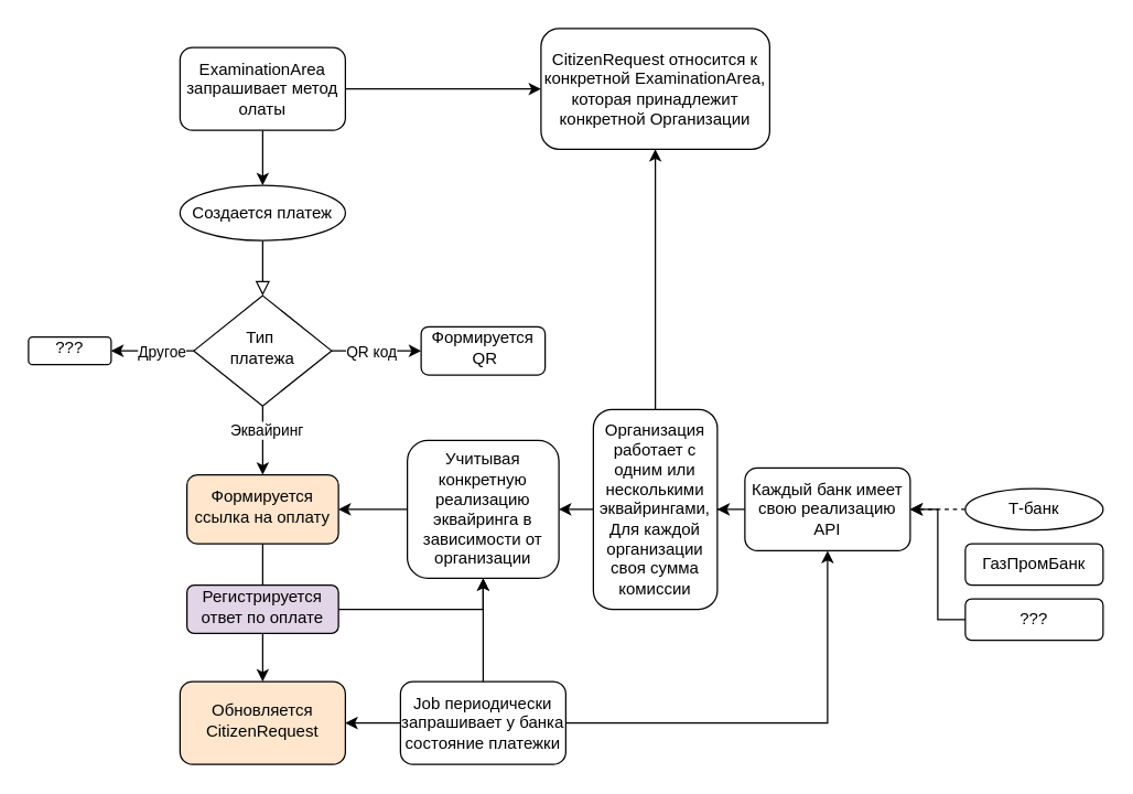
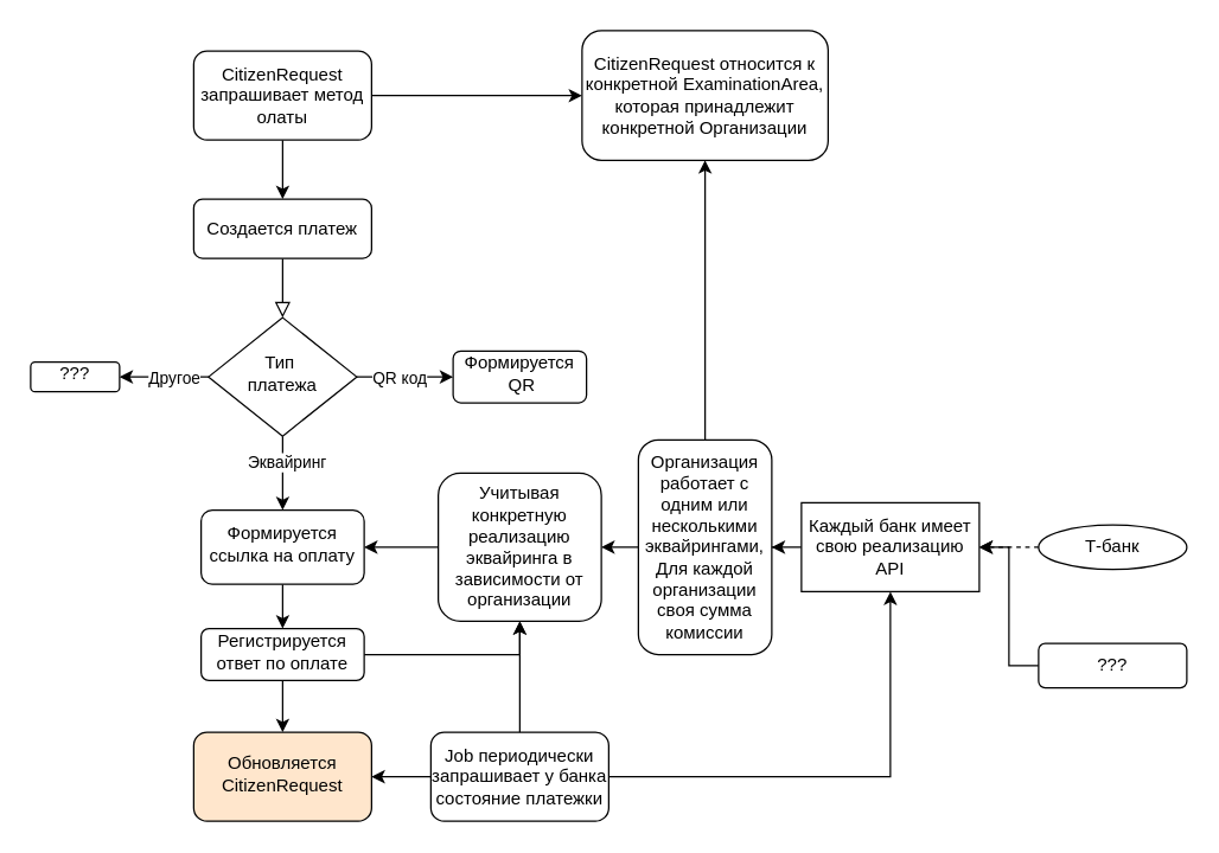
  <mxCell id="0" />
  <mxCell id="1" parent="0" />
  <mxCell id="2" value="" style="rounded=0;html=1;jettySize=auto;orthogonalLoop=1;fontSize=11;endArrow=block;endFill=0;endSize=8;strokeWidth=1;shadow=0;labelBackgroundColor=none;edgeStyle=orthogonalEdgeStyle;" parent="1" source="3" target="10" edge="1"><mxGeometry relative="1" as="geometry" /></mxCell>
- <mxCell id="3" value="Создается платеж" style="ellipse;whiteSpace=wrap;html=1;fontSize=12;glass=0;strokeWidth=1;shadow=0;" parent="1" vertex="1"><mxGeometry x="130" y="134" width="120" height="40" as="geometry" /></mxCell>
+ <mxCell id="3" value="Создается платеж" style="rounded=1;whiteSpace=wrap;html=1;fontSize=12;glass=0;strokeWidth=1;shadow=0;" parent="1" vertex="1"><mxGeometry x="130" y="134" width="120" height="40" as="geometry" /></mxCell>
  <mxCell id="4" value="" style="edgeStyle=orthogonalEdgeStyle;rounded=0;orthogonalLoop=1;jettySize=auto;html=1;" edge="1" parent="1" source="10" target="11"><mxGeometry relative="1" as="geometry" /></mxCell>
  <mxCell id="5" value="Другое" style="edgeLabel;html=1;align=center;verticalAlign=middle;resizable=0;points=[];" vertex="1" connectable="0" parent="4"><mxGeometry x="0.208" relative="1" as="geometry"><mxPoint x="12" as="offset" /></mxGeometry></mxCell>
  <mxCell id="6" value="" style="edgeStyle=orthogonalEdgeStyle;rounded=0;orthogonalLoop=1;jettySize=auto;html=1;" edge="1" parent="1" source="10" target="12"><mxGeometry relative="1" as="geometry" /></mxCell>
  <mxCell id="7" value="QR код" style="edgeLabel;html=1;align=center;verticalAlign=middle;resizable=0;points=[];" vertex="1" connectable="0" parent="6"><mxGeometry x="-0.351" relative="1" as="geometry"><mxPoint x="7" as="offset" /></mxGeometry></mxCell>
  <mxCell id="8" value="" style="edgeStyle=orthogonalEdgeStyle;rounded=0;orthogonalLoop=1;jettySize=auto;html=1;" edge="1" parent="1" source="10" target="14"><mxGeometry relative="1" as="geometry" /></mxCell>
  <mxCell id="9" value="Эквайринг" style="edgeLabel;html=1;align=center;verticalAlign=middle;resizable=0;points=[];" vertex="1" connectable="0" parent="8"><mxGeometry x="-0.33" y="2" relative="1" as="geometry"><mxPoint as="offset" /></mxGeometry></mxCell>
  <mxCell id="10" value="&lt;div&gt;Тип&amp;nbsp;&lt;/div&gt;&lt;div&gt;платежа&lt;/div&gt;" style="rhombus;whiteSpace=wrap;html=1;shadow=0;fontFamily=Helvetica;fontSize=12;align=center;strokeWidth=1;spacing=6;spacingTop=-4;" parent="1" vertex="1"><mxGeometry x="140" y="214" width="100" height="80" as="geometry" /></mxCell>
  <mxCell id="11" value="&lt;div&gt;???&lt;/div&gt;" style="rounded=1;whiteSpace=wrap;html=1;shadow=0;strokeWidth=1;spacing=6;spacingTop=-4;" vertex="1" parent="1"><mxGeometry x="20" y="244" width="60" height="20" as="geometry" /></mxCell>
  <mxCell id="12" value="&lt;div&gt;Формируется&lt;/div&gt;&lt;div&gt;&amp;nbsp;QR&lt;/div&gt;" style="rounded=1;whiteSpace=wrap;html=1;shadow=0;strokeWidth=1;spacing=6;spacingTop=-4;" vertex="1" parent="1"><mxGeometry x="305" y="236.5" width="90" height="35" as="geometry" /></mxCell>
- <mxCell id="13" value="" style="edgeStyle=orthogonalEdgeStyle;rounded=0;orthogonalLoop=1;jettySize=auto;html=1;endArrow=none;" edge="1" parent="1" source="14" target="17"><mxGeometry relative="1" as="geometry" /></mxCell>
- <mxCell id="14" value="Формируется ссылка на оплату" style="rounded=1;whiteSpace=wrap;html=1;shadow=0;strokeWidth=1;spacing=6;spacingTop=-4;fillColor=#ffe6cc;" vertex="1" parent="1"><mxGeometry x="135" y="344" width="110" height="50" as="geometry" /></mxCell>
+ <mxCell id="13" value="" style="edgeStyle=orthogonalEdgeStyle;rounded=0;orthogonalLoop=1;jettySize=auto;html=1;" edge="1" parent="1" source="14" target="17"><mxGeometry relative="1" as="geometry" /></mxCell>
+ <mxCell id="14" value="Формируется ссылка на оплату" style="rounded=1;whiteSpace=wrap;html=1;shadow=0;strokeWidth=1;spacing=6;spacingTop=-4;" vertex="1" parent="1"><mxGeometry x="135" y="344" width="110" height="50" as="geometry" /></mxCell>
  <mxCell id="15" value="" style="edgeStyle=orthogonalEdgeStyle;rounded=0;orthogonalLoop=1;jettySize=auto;html=1;" edge="1" parent="1" source="17" target="18"><mxGeometry relative="1" as="geometry" /></mxCell>
  <mxCell id="16" style="edgeStyle=orthogonalEdgeStyle;rounded=0;orthogonalLoop=1;jettySize=auto;html=1;entryX=0.5;entryY=1;entryDx=0;entryDy=0;" edge="1" parent="1" source="17" target="20"><mxGeometry relative="1" as="geometry" /></mxCell>
- <mxCell id="17" value="Регистрируется ответ по оплате" style="whiteSpace=wrap;html=1;rounded=1;shadow=0;strokeWidth=1;spacing=6;spacingTop=-4;fillColor=#e1d5e7;" vertex="1" parent="1"><mxGeometry x="135" y="424" width="110" height="35" as="geometry" /></mxCell>
+ <mxCell id="17" value="Регистрируется ответ по оплате" style="whiteSpace=wrap;html=1;rounded=1;shadow=0;strokeWidth=1;spacing=6;spacingTop=-4;" vertex="1" parent="1"><mxGeometry x="135" y="424" width="110" height="35" as="geometry" /></mxCell>
  <mxCell id="18" value="&lt;div&gt;Обновляется&lt;/div&gt;&lt;div&gt;CitizenRequest&lt;br&gt;&lt;/div&gt;" style="rounded=1;whiteSpace=wrap;html=1;shadow=0;strokeWidth=1;spacing=6;spacingTop=-4;fillColor=#ffe6cc;" vertex="1" parent="1"><mxGeometry x="130" y="494" width="120" height="60" as="geometry" /></mxCell>
  <mxCell id="19" value="" style="edgeStyle=orthogonalEdgeStyle;rounded=0;orthogonalLoop=1;jettySize=auto;html=1;" edge="1" parent="1" source="20" target="14"><mxGeometry relative="1" as="geometry" /></mxCell>
  <mxCell id="20" value="Учитывая конкретную реализацию эквайринга в зависимости от организации" style="rounded=1;whiteSpace=wrap;html=1;" vertex="1" parent="1"><mxGeometry x="295" y="319" width="110" height="100" as="geometry" /></mxCell>
  <mxCell id="21" value="" style="edgeStyle=orthogonalEdgeStyle;rounded=0;orthogonalLoop=1;jettySize=auto;html=1;" edge="1" parent="1" source="24" target="20"><mxGeometry relative="1" as="geometry" /></mxCell>
  <mxCell id="22" value="" style="edgeStyle=orthogonalEdgeStyle;rounded=0;orthogonalLoop=1;jettySize=auto;html=1;" edge="1" parent="1" source="24" target="18"><mxGeometry relative="1" as="geometry" /></mxCell>
  <mxCell id="23" style="edgeStyle=orthogonalEdgeStyle;rounded=0;orthogonalLoop=1;jettySize=auto;html=1;entryX=0.5;entryY=1;entryDx=0;entryDy=0;" edge="1" parent="1" source="24" target="37"><mxGeometry relative="1" as="geometry" /></mxCell>
  <mxCell id="24" value="&lt;div&gt;Job периодически&lt;/div&gt;&lt;div&gt;запрашивает у банка состояние платежки&lt;/div&gt;" style="rounded=1;whiteSpace=wrap;html=1;" vertex="1" parent="1"><mxGeometry x="290" y="494" width="120" height="60" as="geometry" /></mxCell>
  <mxCell id="25" value="" style="edgeStyle=orthogonalEdgeStyle;rounded=0;orthogonalLoop=1;jettySize=auto;html=1;" edge="1" parent="1" source="27" target="3"><mxGeometry relative="1" as="geometry" /></mxCell>
  <mxCell id="26" value="" style="edgeStyle=orthogonalEdgeStyle;rounded=0;orthogonalLoop=1;jettySize=auto;html=1;" edge="1" parent="1" source="27" target="38"><mxGeometry relative="1" as="geometry" /></mxCell>
- <mxCell id="27" value="ExaminationArea запрашивает метод олаты" style="rounded=1;whiteSpace=wrap;html=1;" vertex="1" parent="1"><mxGeometry x="130" width="120" height="60" as="geometry" y="34" /></mxCell>
+ <mxCell id="27" value="CitizenRequest запрашивает метод олаты" style="rounded=1;whiteSpace=wrap;html=1;" vertex="1" parent="1"><mxGeometry x="130" width="120" height="60" as="geometry" y="34" /></mxCell>
  <mxCell id="28" value="" style="edgeStyle=orthogonalEdgeStyle;rounded=0;orthogonalLoop=1;jettySize=auto;html=1;" edge="1" parent="1" source="30" target="20"><mxGeometry relative="1" as="geometry" /></mxCell>
  <mxCell id="29" style="edgeStyle=orthogonalEdgeStyle;rounded=0;orthogonalLoop=1;jettySize=auto;html=1;" edge="1" parent="1" source="30" target="38"><mxGeometry relative="1" as="geometry" /></mxCell>
  <mxCell id="30" value="&lt;div&gt;Организация&lt;/div&gt;&lt;div&gt;работает с одним или несколькими эквайрингами, Для каждой организации своя сумма комиссии&lt;br&gt;&lt;/div&gt;" style="rounded=1;whiteSpace=wrap;html=1;" vertex="1" parent="1"><mxGeometry x="430" y="296.5" width="90" height="145" as="geometry" /></mxCell>
  <mxCell id="31" value="" style="edgeStyle=orthogonalEdgeStyle;rounded=0;orthogonalLoop=1;jettySize=auto;html=1;dashed=1;" edge="1" parent="1" source="32" target="37"><mxGeometry relative="1" as="geometry" /></mxCell>
  <mxCell id="32" value="Т-банк" style="ellipse;whiteSpace=wrap;html=1;" vertex="1" parent="1"><mxGeometry x="700" y="354" width="100" height="30" as="geometry" /></mxCell>
- <mxCell id="33" value="ГазПромБанк" style="rounded=1;whiteSpace=wrap;html=1;" vertex="1" parent="1"><mxGeometry x="700" y="394" width="100" height="30" as="geometry" /></mxCell>
  <mxCell id="34" style="edgeStyle=orthogonalEdgeStyle;rounded=0;orthogonalLoop=1;jettySize=auto;html=1;" edge="1" parent="1" source="35" target="37"><mxGeometry relative="1" as="geometry"><Array as="points"><mxPoint x="680" y="449" /><mxPoint x="680" y="369" /></Array></mxGeometry></mxCell>
  <mxCell id="35" value="???" style="rounded=1;whiteSpace=wrap;html=1;" vertex="1" parent="1"><mxGeometry x="700" y="434" width="100" height="30" as="geometry" /></mxCell>
  <mxCell id="36" value="" style="edgeStyle=orthogonalEdgeStyle;rounded=0;orthogonalLoop=1;jettySize=auto;html=1;" edge="1" parent="1" source="37" target="30"><mxGeometry relative="1" as="geometry" /></mxCell>
- <mxCell id="37" value="Каждый банк имеет свою реализацию API" style="rounded=1;whiteSpace=wrap;html=1;" vertex="1" parent="1"><mxGeometry x="540" y="339" width="120" height="60" as="geometry" /></mxCell>
+ <mxCell id="37" value="Каждый банк имеет свою реализацию API" style="whiteSpace=wrap;html=1;rounded=0;" vertex="1" parent="1"><mxGeometry x="540" y="339" width="120" height="60" as="geometry" /></mxCell>
  <mxCell id="38" value="CitizenRequest относится к конкретной ExaminationArea, которая принадлежит конкретной Организации" style="whiteSpace=wrap;html=1;rounded=1;" vertex="1" parent="1"><mxGeometry x="392" y="20.25" width="166" height="87.5" as="geometry" /></mxCell>
